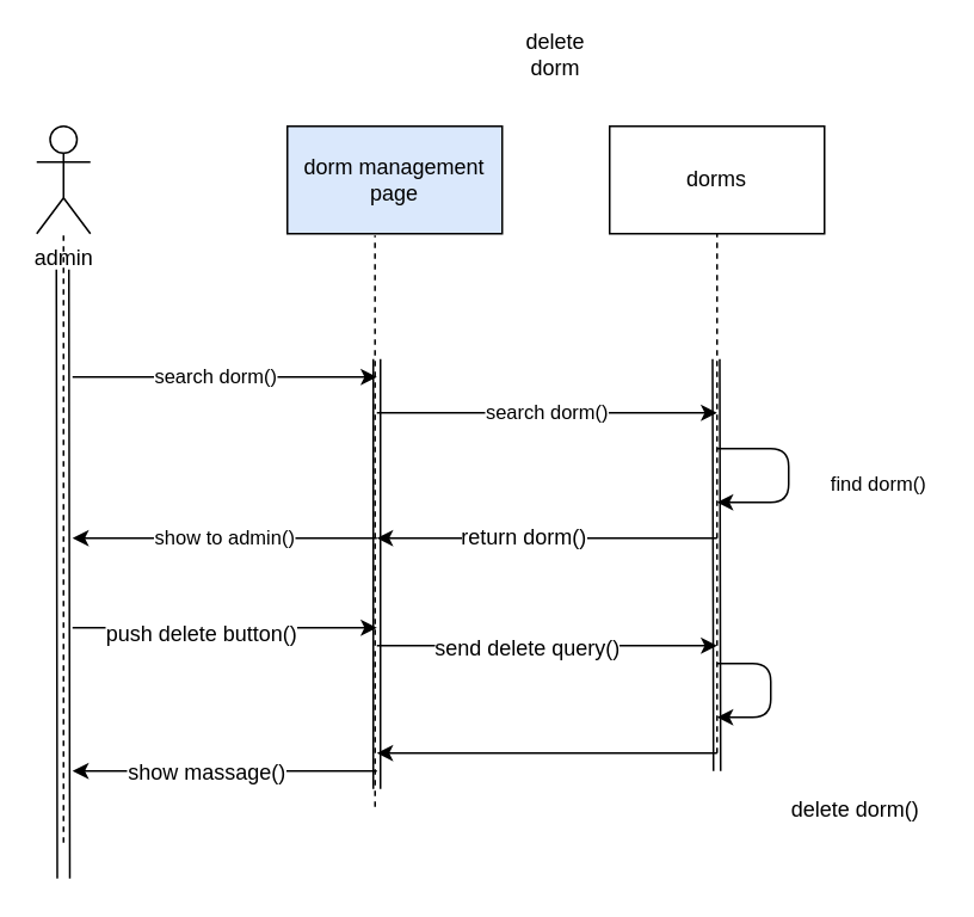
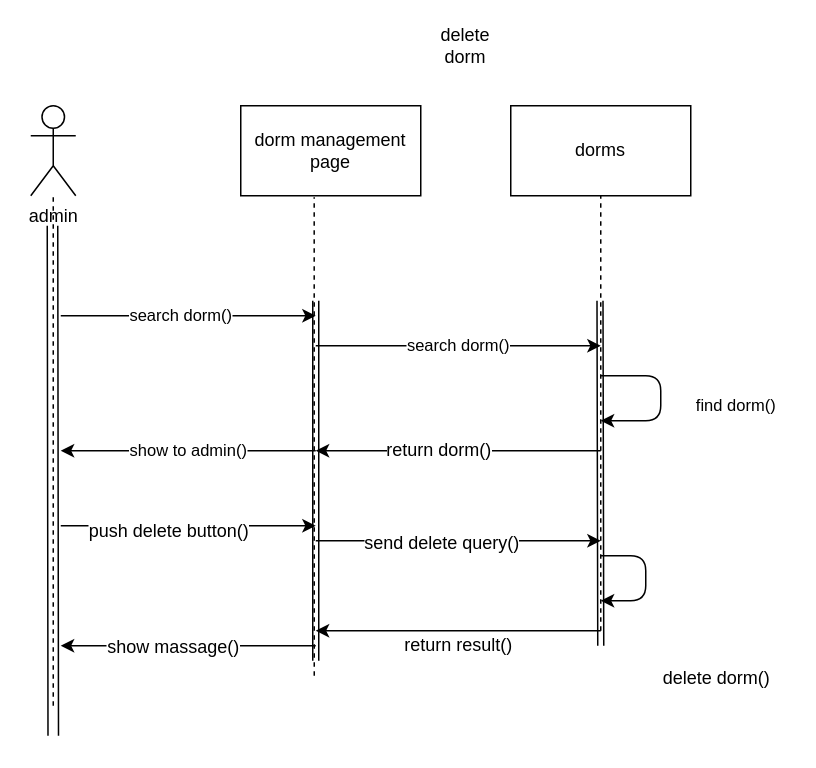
  <mxCell id="0" />
  <mxCell id="1" parent="0" />
  <mxCell id="2" value="admin" style="shape=umlActor;verticalLabelPosition=bottom;labelBackgroundColor=#ffffff;verticalAlign=top;html=1;outlineConnect=0;" parent="1" vertex="1"><mxGeometry x="20" y="70" width="30" height="60" as="geometry" /></mxCell>
  <mxCell id="3" value="delete dorm" style="text;html=1;strokeColor=none;fillColor=none;align=center;verticalAlign=middle;whiteSpace=wrap;rounded=0;" parent="1" vertex="1"><mxGeometry x="290" y="20" width="40" height="20" as="geometry" /></mxCell>
- <mxCell id="4" value="dorm management page" style="rounded=0;whiteSpace=wrap;html=1;fillColor=#dae8fc;" parent="1" vertex="1"><mxGeometry x="160" y="70" width="120" height="60" as="geometry" /></mxCell>
+ <mxCell id="4" value="dorm management page" style="rounded=0;whiteSpace=wrap;html=1;" parent="1" vertex="1"><mxGeometry x="160" y="70" width="120" height="60" as="geometry" /></mxCell>
  <mxCell id="5" value="" style="endArrow=none;dashed=1;html=1;" parent="1" target="2" edge="1"><mxGeometry width="50" height="50" relative="1" as="geometry"><mxPoint x="35" y="470" as="sourcePoint" /><mxPoint x="70" y="210" as="targetPoint" /></mxGeometry></mxCell>
  <mxCell id="6" value="" style="shape=link;html=1;width=7;" parent="1" edge="1"><mxGeometry width="50" height="50" relative="1" as="geometry"><mxPoint x="35" y="490" as="sourcePoint" /><mxPoint x="34.5" y="150" as="targetPoint" /></mxGeometry></mxCell>
  <mxCell id="7" value="" style="endArrow=none;dashed=1;html=1;entryX=0.408;entryY=1.017;entryDx=0;entryDy=0;entryPerimeter=0;" parent="1" target="4" edge="1"><mxGeometry width="50" height="50" relative="1" as="geometry"><mxPoint x="209" y="450" as="sourcePoint" /><mxPoint x="210" y="153" as="targetPoint" /></mxGeometry></mxCell>
  <mxCell id="8" value="" style="shape=link;html=1;" parent="1" edge="1"><mxGeometry width="50" height="50" relative="1" as="geometry"><mxPoint x="210" y="440" as="sourcePoint" /><mxPoint x="210" y="200" as="targetPoint" /></mxGeometry></mxCell>
  <mxCell id="9" value="dorms" style="rounded=0;whiteSpace=wrap;html=1;" parent="1" vertex="1"><mxGeometry x="340" y="70" width="120" height="60" as="geometry" /></mxCell>
  <mxCell id="10" value="" style="endArrow=none;dashed=1;html=1;entryX=0.5;entryY=1;entryDx=0;entryDy=0;" parent="1" target="9" edge="1"><mxGeometry width="50" height="50" relative="1" as="geometry"><mxPoint x="400" y="420" as="sourcePoint" /><mxPoint x="470" y="240" as="targetPoint" /></mxGeometry></mxCell>
  <mxCell id="11" value="" style="shape=link;html=1;" parent="1" edge="1"><mxGeometry width="50" height="50" relative="1" as="geometry"><mxPoint x="400" y="430" as="sourcePoint" /><mxPoint x="399.5" y="200" as="targetPoint" /></mxGeometry></mxCell>
  <mxCell id="12" value="search dorm()" style="endArrow=classic;html=1;" parent="1" edge="1"><mxGeometry width="50" height="50" relative="1" as="geometry"><mxPoint x="210" y="230" as="sourcePoint" /><mxPoint x="400" y="230" as="targetPoint" /></mxGeometry></mxCell>
  <mxCell id="13" value="search dorm()" style="endArrow=classic;html=1;" parent="1" edge="1"><mxGeometry x="-0.059" width="50" height="50" relative="1" as="geometry"><mxPoint x="40" y="210" as="sourcePoint" /><mxPoint x="210" y="210" as="targetPoint" /><mxPoint as="offset" /></mxGeometry></mxCell>
  <mxCell id="14" value="find dorm()" style="endArrow=classic;html=1;" parent="1" edge="1"><mxGeometry x="0.273" y="-51" width="50" height="50" relative="1" as="geometry"><mxPoint x="400" y="250" as="sourcePoint" /><mxPoint x="400" y="280" as="targetPoint" /><Array as="points"><mxPoint x="440" y="250" /><mxPoint x="440" y="280" /></Array><mxPoint x="50" y="41" as="offset" /></mxGeometry></mxCell>
  <mxCell id="15" value="show to admin()" style="endArrow=classic;html=1;" parent="1" edge="1"><mxGeometry width="50" height="50" relative="1" as="geometry"><mxPoint x="210" y="300" as="sourcePoint" /><mxPoint x="40" y="300" as="targetPoint" /></mxGeometry></mxCell>
  <mxCell id="16" value="" style="endArrow=classic;html=1;" parent="1" edge="1"><mxGeometry width="50" height="50" relative="1" as="geometry"><mxPoint x="400" y="300" as="sourcePoint" /><mxPoint x="210" y="300" as="targetPoint" /></mxGeometry></mxCell>
  <mxCell id="17" value="return dorm()" style="text;html=1;resizable=0;points=[];align=center;verticalAlign=middle;labelBackgroundColor=#ffffff;" parent="16" vertex="1" connectable="0"><mxGeometry x="0.143" y="-1" relative="1" as="geometry"><mxPoint as="offset" /></mxGeometry></mxCell>
  <mxCell id="18" value="" style="endArrow=classic;html=1;" edge="1" parent="1"><mxGeometry width="50" height="50" relative="1" as="geometry"><mxPoint x="40" y="350" as="sourcePoint" /><mxPoint x="210" y="350" as="targetPoint" /></mxGeometry></mxCell>
  <mxCell id="19" value="push delete button()" style="text;html=1;align=center;verticalAlign=middle;resizable=0;points=[];;labelBackgroundColor=#ffffff;" vertex="1" connectable="0" parent="18"><mxGeometry x="-0.165" y="-3" relative="1" as="geometry"><mxPoint as="offset" /></mxGeometry></mxCell>
  <mxCell id="20" value="" style="endArrow=classic;html=1;" edge="1" parent="1"><mxGeometry width="50" height="50" relative="1" as="geometry"><mxPoint x="210" y="360" as="sourcePoint" /><mxPoint x="400" y="360" as="targetPoint" /></mxGeometry></mxCell>
  <mxCell id="21" value="send delete query()" style="text;html=1;align=center;verticalAlign=middle;resizable=0;points=[];;labelBackgroundColor=#ffffff;" vertex="1" connectable="0" parent="20"><mxGeometry x="-0.126" y="-1" relative="1" as="geometry"><mxPoint as="offset" /></mxGeometry></mxCell>
  <mxCell id="22" value="" style="endArrow=classic;html=1;" edge="1" parent="1"><mxGeometry width="50" height="50" relative="1" as="geometry"><mxPoint x="400" y="370" as="sourcePoint" /><mxPoint x="400" y="400" as="targetPoint" /><Array as="points"><mxPoint x="430" y="370" /><mxPoint x="430" y="400" /></Array></mxGeometry></mxCell>
  <mxCell id="23" value="delete dorm()" style="text;html=1;align=center;verticalAlign=middle;resizable=0;points=[];;autosize=1;" vertex="1" parent="1"><mxGeometry x="432" y="442" width="90" height="20" as="geometry" /></mxCell>
  <mxCell id="24" value="" style="endArrow=classic;html=1;" edge="1" parent="1"><mxGeometry width="50" height="50" relative="1" as="geometry"><mxPoint x="400" y="420" as="sourcePoint" /><mxPoint x="210" y="420" as="targetPoint" /></mxGeometry></mxCell>
+ <mxCell id="25" value="return result()" style="text;html=1;align=center;verticalAlign=middle;resizable=0;points=[];;autosize=1;" vertex="1" parent="1"><mxGeometry x="260" y="420" width="90" height="20" as="geometry" /></mxCell>
  <mxCell id="26" value="" style="endArrow=classic;html=1;" edge="1" parent="1"><mxGeometry width="50" height="50" relative="1" as="geometry"><mxPoint x="210" y="430" as="sourcePoint" /><mxPoint x="40" y="430" as="targetPoint" /></mxGeometry></mxCell>
  <mxCell id="27" value="show massage()" style="text;html=1;align=center;verticalAlign=middle;resizable=0;points=[];;labelBackgroundColor=#ffffff;" vertex="1" connectable="0" parent="26"><mxGeometry x="0.129" relative="1" as="geometry"><mxPoint as="offset" /></mxGeometry></mxCell>
